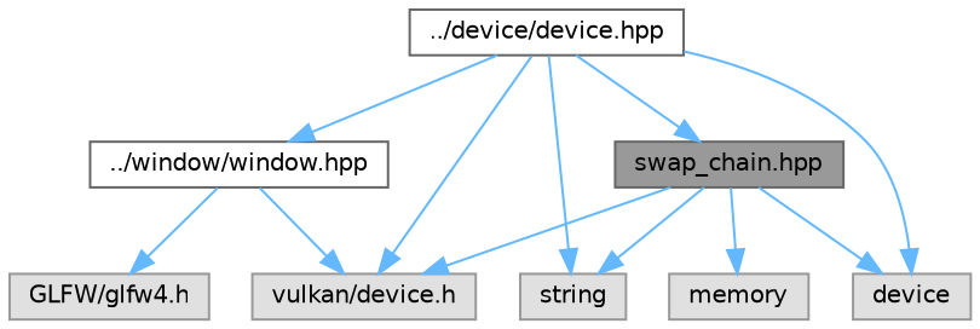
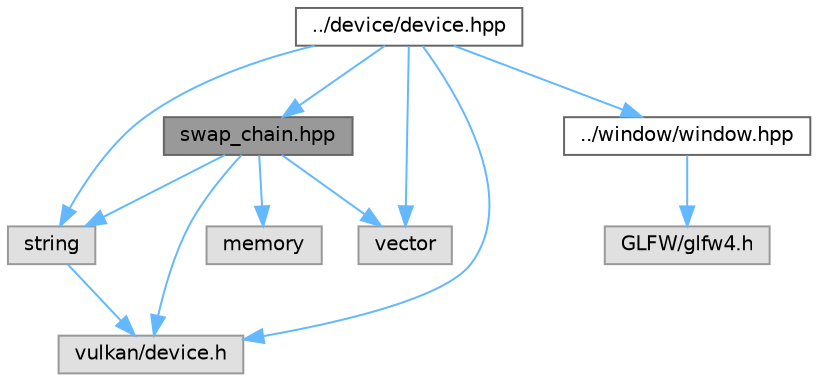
  digraph {
    node [color=grey60 fillcolor="#E0E0E0" fontname=Helvetica fontsize=10 shape=box style=filled]
    edge [color=steelblue1 fontname=Helvetica fontsize=10 labelfontname=Helvetica labelfontsize=10 style=solid]
    n1 [color=gray40 fillcolor=grey60 fontcolor=black height=0.2 label="swap_chain.hpp" width=0.4]
    n2 [height=0.2 label="vulkan/device.h" width=0.4]
    n3 [height=0.2 label=string width=0.4]
-   n4 [height=0.2 label=device width=0.4]
+   n4 [height=0.2 label=vector width=0.4]
    n5 [height=0.2 label=memory width=0.4]
    n6 [color=grey40 fillcolor=white height=0.2 label="../device/device.hpp" width=0.4]
    n7 [color=grey40 fillcolor=white height=0.2 label="../window/window.hpp" width=0.4]
    n8 [height=0.2 label="GLFW/glfw4.h" width=0.4]
    n1 -> n2
    n1 -> n3
    n1 -> n4
    n1 -> n5
    n6 -> n1
    n6 -> n2
    n6 -> n3
    n6 -> n4
    n6 -> n7
-   n7 -> n2
+   n3 -> n2
    n7 -> n8
  }
